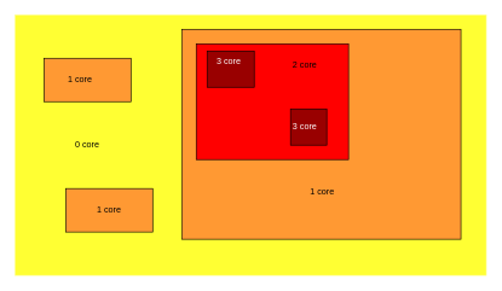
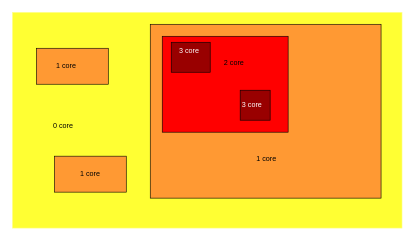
  <mxCell id="0" />
  <mxCell id="1" parent="0" />
  <mxCell id="2" value="" style="rounded=0;whiteSpace=wrap;html=1;strokeColor=#FFFF99;fillColor=#FFFF33;" vertex="1" parent="1"><mxGeometry x="20" y="20" width="650" height="360" as="geometry" /></mxCell>
  <mxCell id="3" value="" style="rounded=0;whiteSpace=wrap;html=1;fillColor=#FF9933;" vertex="1" parent="1"><mxGeometry x="60" y="80" width="120" height="60" as="geometry" /></mxCell>
  <mxCell id="4" value="" style="rounded=0;whiteSpace=wrap;html=1;fillColor=#FF9933;" vertex="1" parent="1"><mxGeometry x="250" y="40" width="385" height="290" as="geometry" /></mxCell>
  <mxCell id="5" value="" style="rounded=0;whiteSpace=wrap;html=1;fillColor=#FF9933;" vertex="1" parent="1"><mxGeometry x="90" y="260" width="120" height="60" as="geometry" /></mxCell>
  <mxCell id="6" value="" style="rounded=0;whiteSpace=wrap;html=1;fillColor=#FF0000;" vertex="1" parent="1"><mxGeometry x="270" y="60" width="210" height="160" as="geometry" /></mxCell>
  <mxCell id="7" value="" style="rounded=0;whiteSpace=wrap;html=1;fillColor=#990000;" vertex="1" parent="1"><mxGeometry x="285" y="70" width="65" height="50" as="geometry" /></mxCell>
  <mxCell id="8" value="" style="whiteSpace=wrap;html=1;aspect=fixed;fillColor=#990000;" vertex="1" parent="1"><mxGeometry x="400" y="150" width="50" height="50" as="geometry" /></mxCell>
- <mxCell id="9" value="0&lt;span style=&quot;background-color: initial;&quot;&gt;&amp;nbsp;core&lt;/span&gt;" style="text;html=1;align=center;verticalAlign=middle;whiteSpace=wrap;rounded=0;" vertex="1" parent="1"><mxGeometry x="90" y="185" width="60" height="30" as="geometry" /></mxCell>
+ <mxCell id="9" value="0&lt;span style=&quot;background-color: initial;&quot;&gt;&amp;nbsp;core&lt;/span&gt;" style="text;html=1;align=center;verticalAlign=middle;whiteSpace=wrap;rounded=0;" vertex="1" parent="1"><mxGeometry x="75" y="195" width="60" height="30" as="geometry" /></mxCell>
  <mxCell id="10" value="1&lt;span style=&quot;background-color: initial;&quot;&gt;&amp;nbsp;core&lt;/span&gt;" style="text;html=1;align=center;verticalAlign=middle;whiteSpace=wrap;rounded=0;" vertex="1" parent="1"><mxGeometry x="80" y="95" width="60" height="30" as="geometry" /></mxCell>
- <mxCell id="11" value="2 core" style="text;html=1;align=center;verticalAlign=middle;whiteSpace=wrap;rounded=0;" vertex="1" parent="1"><mxGeometry x="390" y="75" width="60" height="30" as="geometry" /></mxCell>
+ <mxCell id="11" value="2 core" style="text;html=1;align=center;verticalAlign=middle;whiteSpace=wrap;rounded=0;" vertex="1" parent="1"><mxGeometry x="360" y="90" width="60" height="30" as="geometry" /></mxCell>
  <mxCell id="12" value="&lt;font color=&quot;#ffffff&quot;&gt;3 core&lt;/font&gt;" style="text;html=1;align=center;verticalAlign=middle;whiteSpace=wrap;rounded=0;" vertex="1" parent="1"><mxGeometry x="285" y="70" width="60" height="30" as="geometry" /></mxCell>
  <mxCell id="13" value="&lt;font color=&quot;#ffffff&quot;&gt;3 core&lt;/font&gt;" style="text;html=1;align=center;verticalAlign=middle;whiteSpace=wrap;rounded=0;" vertex="1" parent="1"><mxGeometry x="390" y="160" width="60" height="30" as="geometry" /></mxCell>
  <mxCell id="14" value="1&lt;span style=&quot;background-color: initial;&quot;&gt;&amp;nbsp;core&lt;/span&gt;" style="text;html=1;align=center;verticalAlign=middle;whiteSpace=wrap;rounded=0;" vertex="1" parent="1"><mxGeometry x="120" y="275" width="60" height="30" as="geometry" /></mxCell>
  <mxCell id="15" value="1&lt;span style=&quot;background-color: initial;&quot;&gt;&amp;nbsp;core&lt;/span&gt;" style="text;html=1;align=center;verticalAlign=middle;whiteSpace=wrap;rounded=0;" vertex="1" parent="1"><mxGeometry x="414" y="250" width="60" height="30" as="geometry" /></mxCell>
